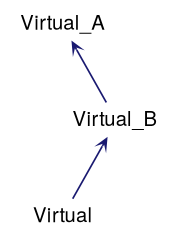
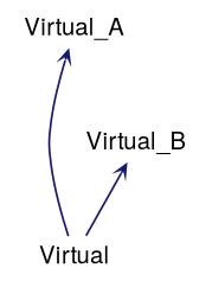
  digraph {
    node [color=black fontname="Helvetica,Arial,sans-serif" fontsize=12 shape=plaintext]
    edge [arrowhead=open arrowsize=0.5 arrowtail=open color=midnightblue dir=back fontname="Helvetica,Arial,sans-serif" fontsize=15 labelfontsize=15 style=solid]
    n1 [height=0.2 label=Virtual_A width=0.4]
    n2 [height=0.2 label=Virtual width=0.4]
    n3 [height=0.2 label=Virtual_B width=0.4]
-   n1 -> n3
+   n1 -> n2
    n3 -> n2
  }
